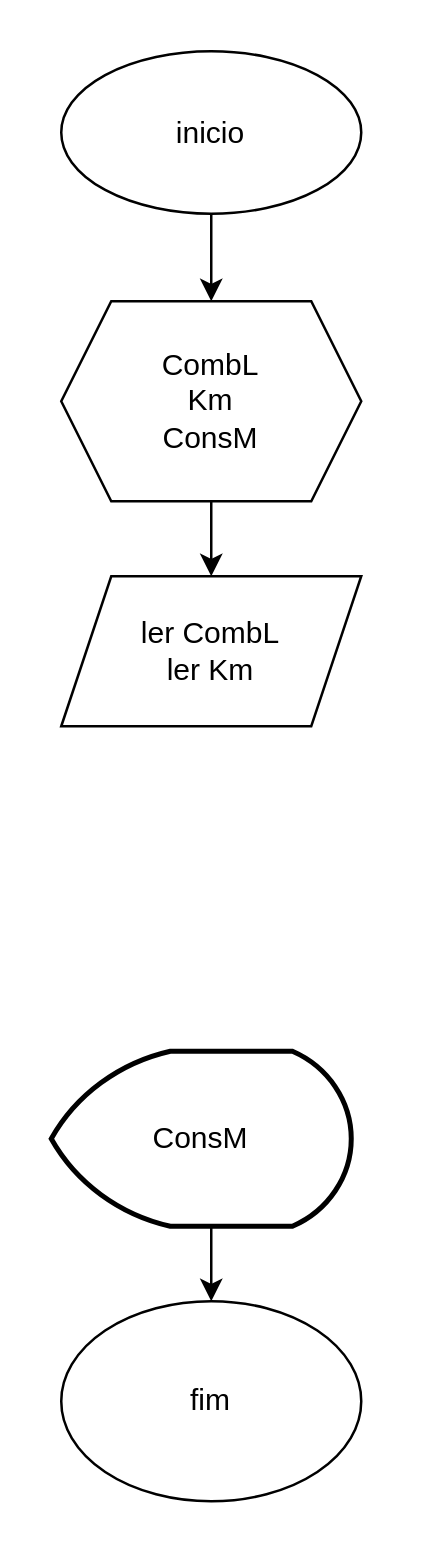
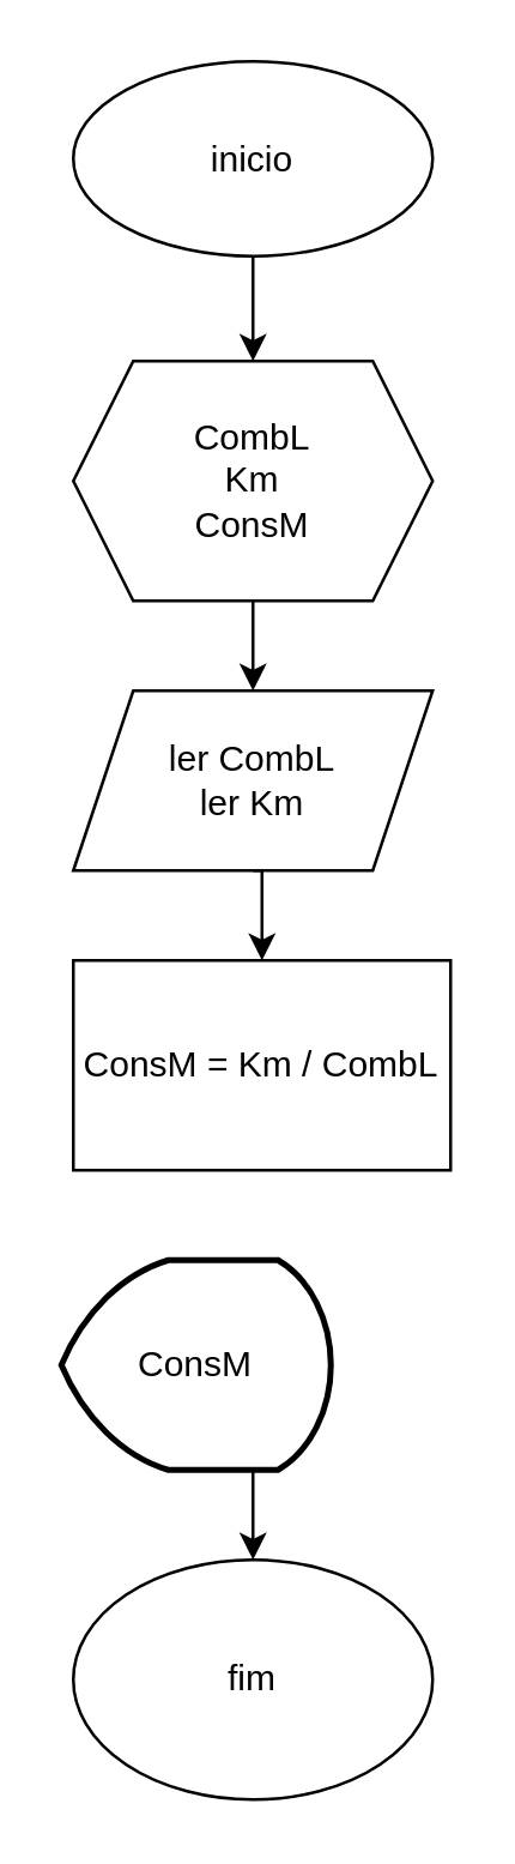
  <mxCell id="0" />
  <mxCell id="1" parent="0" />
  <mxCell id="2" style="edgeStyle=orthogonalEdgeStyle;rounded=0;orthogonalLoop=1;jettySize=auto;html=1;exitX=0.5;exitY=1;exitDx=0;exitDy=0;entryX=0.5;entryY=0;entryDx=0;entryDy=0;" edge="1" parent="1" source="3" target="5"><mxGeometry relative="1" as="geometry" /></mxCell>
  <mxCell id="3" value="inicio" style="ellipse;whiteSpace=wrap;html=1;" vertex="1" parent="1"><mxGeometry x="24" y="20" width="120" height="65" as="geometry" /></mxCell>
  <mxCell id="4" style="edgeStyle=orthogonalEdgeStyle;rounded=0;orthogonalLoop=1;jettySize=auto;html=1;exitX=0.5;exitY=1;exitDx=0;exitDy=0;entryX=0.5;entryY=0;entryDx=0;entryDy=0;" edge="1" parent="1" source="5" target="7"><mxGeometry relative="1" as="geometry" /></mxCell>
  <mxCell id="5" value="CombL&lt;div&gt;Km&lt;/div&gt;&lt;div&gt;ConsM&lt;/div&gt;" style="shape=hexagon;perimeter=hexagonPerimeter2;whiteSpace=wrap;html=1;fixedSize=1;" vertex="1" parent="1"><mxGeometry x="24" y="120" width="120" height="80" as="geometry" /></mxCell>
+ <mxCell id="6" style="edgeStyle=orthogonalEdgeStyle;rounded=0;orthogonalLoop=1;jettySize=auto;html=1;exitX=0.5;exitY=1;exitDx=0;exitDy=0;entryX=0.5;entryY=0;entryDx=0;entryDy=0;" edge="1" parent="1" source="7" target="8"><mxGeometry relative="1" as="geometry" /></mxCell>
  <mxCell id="7" value="ler CombL&lt;div&gt;ler Km&lt;/div&gt;" style="shape=parallelogram;perimeter=parallelogramPerimeter;whiteSpace=wrap;html=1;fixedSize=1;" vertex="1" parent="1"><mxGeometry x="24" y="230" width="120" height="60" as="geometry" /></mxCell>
+ <mxCell id="8" value="ConsM = Km / CombL" style="rounded=0;whiteSpace=wrap;html=1;" vertex="1" parent="1"><mxGeometry x="24" y="320" width="126" height="70" as="geometry" /></mxCell>
  <mxCell id="9" style="edgeStyle=orthogonalEdgeStyle;rounded=0;orthogonalLoop=1;jettySize=auto;html=1;exitX=0.5;exitY=1;exitDx=0;exitDy=0;exitPerimeter=0;entryX=0.5;entryY=0;entryDx=0;entryDy=0;" edge="1" parent="1" source="10" target="11"><mxGeometry relative="1" as="geometry" /></mxCell>
- <mxCell id="10" value="ConsM" style="strokeWidth=2;html=1;shape=mxgraph.flowchart.display;whiteSpace=wrap;" vertex="1" parent="1"><mxGeometry x="20" y="420" width="120" height="70" as="geometry" /></mxCell>
+ <mxCell id="10" value="ConsM" style="strokeWidth=2;html=1;shape=mxgraph.flowchart.display;whiteSpace=wrap;" vertex="1" parent="1"><mxGeometry x="20" y="420" width="90" height="70" as="geometry" /></mxCell>
  <mxCell id="11" value="fim" style="ellipse;whiteSpace=wrap;html=1;" vertex="1" parent="1"><mxGeometry x="24" y="520" width="120" height="80" as="geometry" /></mxCell>
